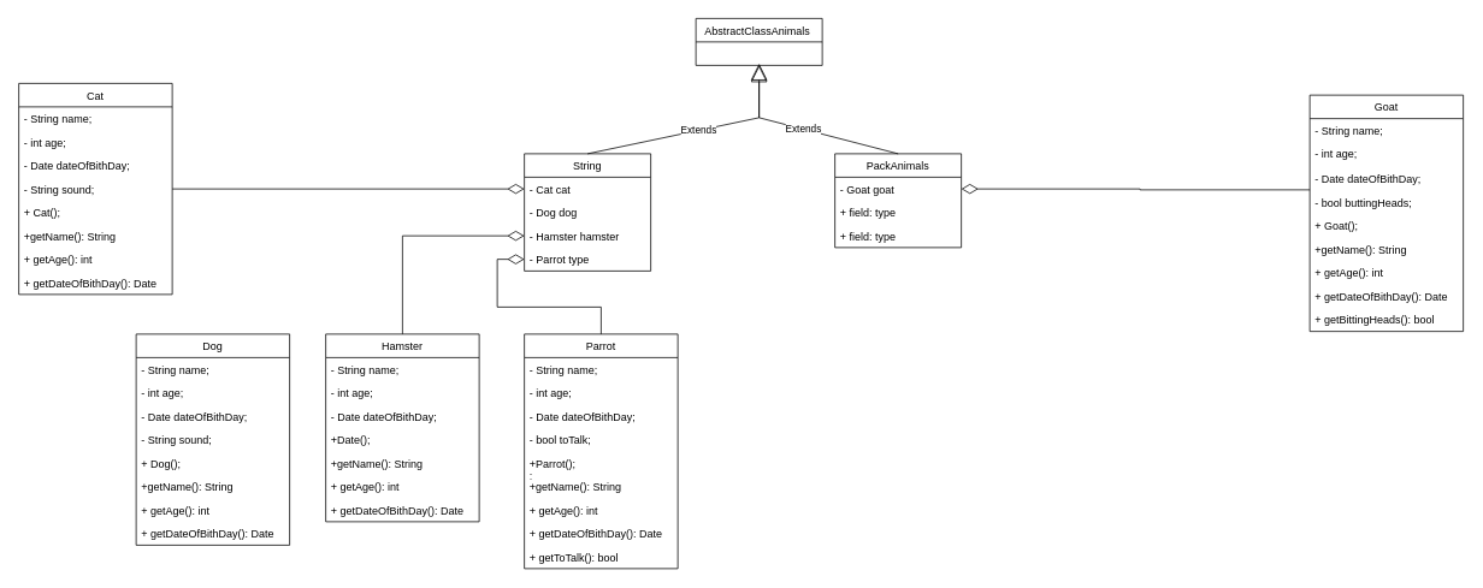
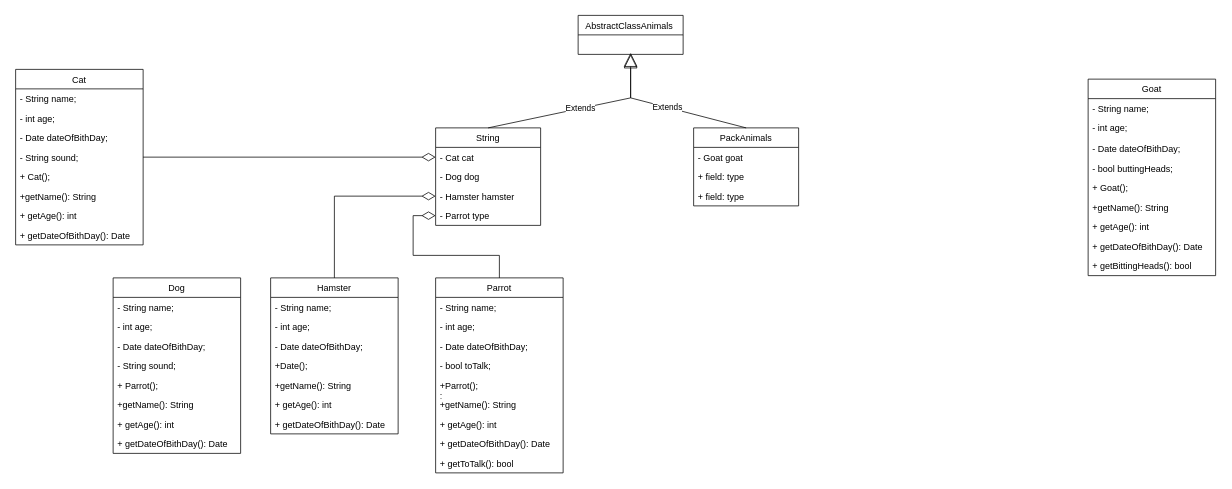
  <mxCell id="0" />
  <mxCell id="1" parent="0" />
  <mxCell id="2" value="AbstractClassAnimals " style="swimlane;fontStyle=0;childLayout=stackLayout;horizontal=1;startSize=26;fillColor=none;horizontalStack=0;resizeParent=1;resizeParentMax=0;resizeLast=0;collapsible=1;marginBottom=0;" parent="1" vertex="1"><mxGeometry x="770" y="20" width="140" height="52" as="geometry" /></mxCell>
  <mxCell id="3" value="String" style="swimlane;fontStyle=0;childLayout=stackLayout;horizontal=1;startSize=26;fillColor=none;horizontalStack=0;resizeParent=1;resizeParentMax=0;resizeLast=0;collapsible=1;marginBottom=0;" parent="1" vertex="1"><mxGeometry x="580" y="170" width="140" height="130" as="geometry"><mxRectangle x="70" y="190" width="60" height="30" as="alternateBounds" /></mxGeometry></mxCell>
  <mxCell id="4" value="- Cat cat" style="text;strokeColor=none;fillColor=none;align=left;verticalAlign=top;spacingLeft=4;spacingRight=4;overflow=hidden;rotatable=0;points=[[0,0.5],[1,0.5]];portConstraint=eastwest;" parent="3" vertex="1"><mxGeometry y="26" width="140" height="26" as="geometry" /></mxCell>
  <mxCell id="5" value="- Dog dog" style="text;strokeColor=none;fillColor=none;align=left;verticalAlign=top;spacingLeft=4;spacingRight=4;overflow=hidden;rotatable=0;points=[[0,0.5],[1,0.5]];portConstraint=eastwest;" parent="3" vertex="1"><mxGeometry y="52" width="140" height="26" as="geometry" /></mxCell>
  <mxCell id="6" value="- Hamster hamster" style="text;strokeColor=none;fillColor=none;align=left;verticalAlign=top;spacingLeft=4;spacingRight=4;overflow=hidden;rotatable=0;points=[[0,0.5],[1,0.5]];portConstraint=eastwest;" parent="3" vertex="1"><mxGeometry y="78" width="140" height="26" as="geometry" /></mxCell>
  <mxCell id="7" value="- Parrot type" style="text;strokeColor=none;fillColor=none;align=left;verticalAlign=top;spacingLeft=4;spacingRight=4;overflow=hidden;rotatable=0;points=[[0,0.5],[1,0.5]];portConstraint=eastwest;" vertex="1" parent="3"><mxGeometry y="104" width="140" height="26" as="geometry" /></mxCell>
  <mxCell id="8" value="PackAnimals" style="swimlane;fontStyle=0;childLayout=stackLayout;horizontal=1;startSize=26;fillColor=none;horizontalStack=0;resizeParent=1;resizeParentMax=0;resizeLast=0;collapsible=1;marginBottom=0;" parent="1" vertex="1"><mxGeometry x="924" y="170" width="140" height="104" as="geometry" /></mxCell>
  <mxCell id="9" value="- Goat goat" style="text;strokeColor=none;fillColor=none;align=left;verticalAlign=top;spacingLeft=4;spacingRight=4;overflow=hidden;rotatable=0;points=[[0,0.5],[1,0.5]];portConstraint=eastwest;" parent="8" vertex="1"><mxGeometry y="26" width="140" height="26" as="geometry" /></mxCell>
  <mxCell id="10" value="+ field: type" style="text;strokeColor=none;fillColor=none;align=left;verticalAlign=top;spacingLeft=4;spacingRight=4;overflow=hidden;rotatable=0;points=[[0,0.5],[1,0.5]];portConstraint=eastwest;" parent="8" vertex="1"><mxGeometry y="52" width="140" height="26" as="geometry" /></mxCell>
  <mxCell id="11" value="+ field: type" style="text;strokeColor=none;fillColor=none;align=left;verticalAlign=top;spacingLeft=4;spacingRight=4;overflow=hidden;rotatable=0;points=[[0,0.5],[1,0.5]];portConstraint=eastwest;" parent="8" vertex="1"><mxGeometry y="78" width="140" height="26" as="geometry" /></mxCell>
  <mxCell id="12" value="Extends" style="endArrow=block;endSize=16;endFill=0;html=1;rounded=0;entryX=0.5;entryY=1;entryDx=0;entryDy=0;exitX=0.5;exitY=0;exitDx=0;exitDy=0;" parent="1" source="3" target="2" edge="1"><mxGeometry x="-0.003" width="160" relative="1" as="geometry"><mxPoint x="790" y="120" as="sourcePoint" /><mxPoint x="950" y="120" as="targetPoint" /><Array as="points"><mxPoint x="840" y="130" /></Array><mxPoint as="offset" /></mxGeometry></mxCell>
  <mxCell id="13" value="Extends" style="endArrow=block;endSize=16;endFill=0;html=1;rounded=0;exitX=0.5;exitY=0;exitDx=0;exitDy=0;" parent="1" source="8" edge="1"><mxGeometry x="-0.005" width="160" relative="1" as="geometry"><mxPoint x="660" y="140" as="sourcePoint" /><mxPoint x="840" y="70" as="targetPoint" /><Array as="points"><mxPoint x="840" y="130" /></Array><mxPoint as="offset" /></mxGeometry></mxCell>
  <mxCell id="14" style="edgeStyle=orthogonalEdgeStyle;rounded=0;orthogonalLoop=1;jettySize=auto;html=1;endArrow=diamondThin;endFill=0;endSize=16;" edge="1" parent="1" source="15" target="4"><mxGeometry relative="1" as="geometry" /></mxCell>
  <mxCell id="15" value="Cat" style="swimlane;fontStyle=0;childLayout=stackLayout;horizontal=1;startSize=26;fillColor=none;horizontalStack=0;resizeParent=1;resizeParentMax=0;resizeLast=0;collapsible=1;marginBottom=0;" vertex="1" parent="1"><mxGeometry x="20" y="92" width="170" height="234" as="geometry" /></mxCell>
  <mxCell id="16" value="- String name;" style="text;strokeColor=none;fillColor=none;align=left;verticalAlign=top;spacingLeft=4;spacingRight=4;overflow=hidden;rotatable=0;points=[[0,0.5],[1,0.5]];portConstraint=eastwest;" vertex="1" parent="15"><mxGeometry y="26" width="170" height="26" as="geometry" /></mxCell>
  <mxCell id="17" value="- int age;" style="text;strokeColor=none;fillColor=none;align=left;verticalAlign=top;spacingLeft=4;spacingRight=4;overflow=hidden;rotatable=0;points=[[0,0.5],[1,0.5]];portConstraint=eastwest;" vertex="1" parent="15"><mxGeometry y="52" width="170" height="26" as="geometry" /></mxCell>
  <mxCell id="18" value="- Date dateOfBithDay;" style="text;strokeColor=none;fillColor=none;align=left;verticalAlign=top;spacingLeft=4;spacingRight=4;overflow=hidden;rotatable=0;points=[[0,0.5],[1,0.5]];portConstraint=eastwest;" vertex="1" parent="15"><mxGeometry y="78" width="170" height="26" as="geometry" /></mxCell>
  <mxCell id="19" value="- String sound;" style="text;strokeColor=none;fillColor=none;align=left;verticalAlign=top;spacingLeft=4;spacingRight=4;overflow=hidden;rotatable=0;points=[[0,0.5],[1,0.5]];portConstraint=eastwest;" vertex="1" parent="15"><mxGeometry y="104" width="170" height="26" as="geometry" /></mxCell>
  <mxCell id="20" value="+ Cat();" style="text;strokeColor=none;fillColor=none;align=left;verticalAlign=top;spacingLeft=4;spacingRight=4;overflow=hidden;rotatable=0;points=[[0,0.5],[1,0.5]];portConstraint=eastwest;" vertex="1" parent="15"><mxGeometry y="130" width="170" height="26" as="geometry" /></mxCell>
  <mxCell id="21" value="+getName(): String " style="text;strokeColor=none;fillColor=none;align=left;verticalAlign=top;spacingLeft=4;spacingRight=4;overflow=hidden;rotatable=0;points=[[0,0.5],[1,0.5]];portConstraint=eastwest;" vertex="1" parent="15"><mxGeometry y="156" width="170" height="26" as="geometry" /></mxCell>
  <mxCell id="22" value="+ getAge(): int" style="text;strokeColor=none;fillColor=none;align=left;verticalAlign=top;spacingLeft=4;spacingRight=4;overflow=hidden;rotatable=0;points=[[0,0.5],[1,0.5]];portConstraint=eastwest;" vertex="1" parent="15"><mxGeometry y="182" width="170" height="26" as="geometry" /></mxCell>
  <mxCell id="23" value="+ getDateOfBithDay(): Date" style="text;strokeColor=none;fillColor=none;align=left;verticalAlign=top;spacingLeft=4;spacingRight=4;overflow=hidden;rotatable=0;points=[[0,0.5],[1,0.5]];portConstraint=eastwest;" vertex="1" parent="15"><mxGeometry y="208" width="170" height="26" as="geometry" /></mxCell>
  <mxCell id="24" value="Dog" style="swimlane;fontStyle=0;childLayout=stackLayout;horizontal=1;startSize=26;fillColor=none;horizontalStack=0;resizeParent=1;resizeParentMax=0;resizeLast=0;collapsible=1;marginBottom=0;" vertex="1" parent="1"><mxGeometry x="150" y="370" width="170" height="234" as="geometry" /></mxCell>
  <mxCell id="25" value="- String name;" style="text;strokeColor=none;fillColor=none;align=left;verticalAlign=top;spacingLeft=4;spacingRight=4;overflow=hidden;rotatable=0;points=[[0,0.5],[1,0.5]];portConstraint=eastwest;" vertex="1" parent="24"><mxGeometry y="26" width="170" height="26" as="geometry" /></mxCell>
  <mxCell id="26" value="- int age;" style="text;strokeColor=none;fillColor=none;align=left;verticalAlign=top;spacingLeft=4;spacingRight=4;overflow=hidden;rotatable=0;points=[[0,0.5],[1,0.5]];portConstraint=eastwest;" vertex="1" parent="24"><mxGeometry y="52" width="170" height="26" as="geometry" /></mxCell>
  <mxCell id="27" value="- Date dateOfBithDay;" style="text;strokeColor=none;fillColor=none;align=left;verticalAlign=top;spacingLeft=4;spacingRight=4;overflow=hidden;rotatable=0;points=[[0,0.5],[1,0.5]];portConstraint=eastwest;" vertex="1" parent="24"><mxGeometry y="78" width="170" height="26" as="geometry" /></mxCell>
  <mxCell id="28" value="- String sound;" style="text;strokeColor=none;fillColor=none;align=left;verticalAlign=top;spacingLeft=4;spacingRight=4;overflow=hidden;rotatable=0;points=[[0,0.5],[1,0.5]];portConstraint=eastwest;" vertex="1" parent="24"><mxGeometry y="104" width="170" height="26" as="geometry" /></mxCell>
- <mxCell id="29" value="+ Dog();" style="text;strokeColor=none;fillColor=none;align=left;verticalAlign=top;spacingLeft=4;spacingRight=4;overflow=hidden;rotatable=0;points=[[0,0.5],[1,0.5]];portConstraint=eastwest;" vertex="1" parent="24"><mxGeometry y="130" width="170" height="26" as="geometry" /></mxCell>
+ <mxCell id="29" value="+ Parrot();" style="text;strokeColor=none;fillColor=none;align=left;verticalAlign=top;spacingLeft=4;spacingRight=4;overflow=hidden;rotatable=0;points=[[0,0.5],[1,0.5]];portConstraint=eastwest;" vertex="1" parent="24"><mxGeometry y="130" width="170" height="26" as="geometry" /></mxCell>
  <mxCell id="30" value="+getName(): String " style="text;strokeColor=none;fillColor=none;align=left;verticalAlign=top;spacingLeft=4;spacingRight=4;overflow=hidden;rotatable=0;points=[[0,0.5],[1,0.5]];portConstraint=eastwest;" vertex="1" parent="24"><mxGeometry y="156" width="170" height="26" as="geometry" /></mxCell>
  <mxCell id="31" value="+ getAge(): int" style="text;strokeColor=none;fillColor=none;align=left;verticalAlign=top;spacingLeft=4;spacingRight=4;overflow=hidden;rotatable=0;points=[[0,0.5],[1,0.5]];portConstraint=eastwest;" vertex="1" parent="24"><mxGeometry y="182" width="170" height="26" as="geometry" /></mxCell>
  <mxCell id="32" value="+ getDateOfBithDay(): Date" style="text;strokeColor=none;fillColor=none;align=left;verticalAlign=top;spacingLeft=4;spacingRight=4;overflow=hidden;rotatable=0;points=[[0,0.5],[1,0.5]];portConstraint=eastwest;" vertex="1" parent="24"><mxGeometry y="208" width="170" height="26" as="geometry" /></mxCell>
  <mxCell id="33" style="edgeStyle=orthogonalEdgeStyle;rounded=0;orthogonalLoop=1;jettySize=auto;html=1;entryX=0;entryY=0.5;entryDx=0;entryDy=0;endArrow=diamondThin;endFill=0;endSize=16;" edge="1" parent="1" source="34" target="6"><mxGeometry relative="1" as="geometry" /></mxCell>
  <mxCell id="34" value="Hamster" style="swimlane;fontStyle=0;childLayout=stackLayout;horizontal=1;startSize=26;fillColor=none;horizontalStack=0;resizeParent=1;resizeParentMax=0;resizeLast=0;collapsible=1;marginBottom=0;" vertex="1" parent="1"><mxGeometry x="360" y="370" width="170" height="208" as="geometry" /></mxCell>
  <mxCell id="35" value="- String name;" style="text;strokeColor=none;fillColor=none;align=left;verticalAlign=top;spacingLeft=4;spacingRight=4;overflow=hidden;rotatable=0;points=[[0,0.5],[1,0.5]];portConstraint=eastwest;" vertex="1" parent="34"><mxGeometry y="26" width="170" height="26" as="geometry" /></mxCell>
  <mxCell id="36" value="- int age;" style="text;strokeColor=none;fillColor=none;align=left;verticalAlign=top;spacingLeft=4;spacingRight=4;overflow=hidden;rotatable=0;points=[[0,0.5],[1,0.5]];portConstraint=eastwest;" vertex="1" parent="34"><mxGeometry y="52" width="170" height="26" as="geometry" /></mxCell>
  <mxCell id="37" value="- Date dateOfBithDay;" style="text;strokeColor=none;fillColor=none;align=left;verticalAlign=top;spacingLeft=4;spacingRight=4;overflow=hidden;rotatable=0;points=[[0,0.5],[1,0.5]];portConstraint=eastwest;" vertex="1" parent="34"><mxGeometry y="78" width="170" height="26" as="geometry" /></mxCell>
  <mxCell id="38" value="+Date();" style="text;strokeColor=none;fillColor=none;align=left;verticalAlign=top;spacingLeft=4;spacingRight=4;overflow=hidden;rotatable=0;points=[[0,0.5],[1,0.5]];portConstraint=eastwest;" vertex="1" parent="34"><mxGeometry y="104" width="170" height="26" as="geometry" /></mxCell>
  <mxCell id="39" value="+getName(): String " style="text;strokeColor=none;fillColor=none;align=left;verticalAlign=top;spacingLeft=4;spacingRight=4;overflow=hidden;rotatable=0;points=[[0,0.5],[1,0.5]];portConstraint=eastwest;" vertex="1" parent="34"><mxGeometry y="130" width="170" height="26" as="geometry" /></mxCell>
  <mxCell id="40" value="+ getAge(): int" style="text;strokeColor=none;fillColor=none;align=left;verticalAlign=top;spacingLeft=4;spacingRight=4;overflow=hidden;rotatable=0;points=[[0,0.5],[1,0.5]];portConstraint=eastwest;" vertex="1" parent="34"><mxGeometry y="156" width="170" height="26" as="geometry" /></mxCell>
  <mxCell id="41" value="+ getDateOfBithDay(): Date" style="text;strokeColor=none;fillColor=none;align=left;verticalAlign=top;spacingLeft=4;spacingRight=4;overflow=hidden;rotatable=0;points=[[0,0.5],[1,0.5]];portConstraint=eastwest;" vertex="1" parent="34"><mxGeometry y="182" width="170" height="26" as="geometry" /></mxCell>
  <mxCell id="42" style="edgeStyle=orthogonalEdgeStyle;rounded=0;orthogonalLoop=1;jettySize=auto;html=1;entryX=0;entryY=0.5;entryDx=0;entryDy=0;endArrow=diamondThin;endFill=0;endSize=16;" edge="1" parent="1" source="43" target="7"><mxGeometry relative="1" as="geometry" /></mxCell>
  <mxCell id="43" value="Parrot" style="swimlane;fontStyle=0;childLayout=stackLayout;horizontal=1;startSize=26;fillColor=none;horizontalStack=0;resizeParent=1;resizeParentMax=0;resizeLast=0;collapsible=1;marginBottom=0;labelBackgroundColor=default;" vertex="1" parent="1"><mxGeometry x="580" y="370" width="170" height="260" as="geometry" /></mxCell>
  <mxCell id="44" value="- String name;" style="text;strokeColor=none;fillColor=none;align=left;verticalAlign=top;spacingLeft=4;spacingRight=4;overflow=hidden;rotatable=0;points=[[0,0.5],[1,0.5]];portConstraint=eastwest;" vertex="1" parent="43"><mxGeometry y="26" width="170" height="26" as="geometry" /></mxCell>
  <mxCell id="45" value="- int age;" style="text;strokeColor=none;fillColor=none;align=left;verticalAlign=top;spacingLeft=4;spacingRight=4;overflow=hidden;rotatable=0;points=[[0,0.5],[1,0.5]];portConstraint=eastwest;" vertex="1" parent="43"><mxGeometry y="52" width="170" height="26" as="geometry" /></mxCell>
  <mxCell id="46" value="- Date dateOfBithDay;" style="text;strokeColor=none;fillColor=none;align=left;verticalAlign=top;spacingLeft=4;spacingRight=4;overflow=hidden;rotatable=0;points=[[0,0.5],[1,0.5]];portConstraint=eastwest;" vertex="1" parent="43"><mxGeometry y="78" width="170" height="26" as="geometry" /></mxCell>
  <mxCell id="47" value="- bool toTalk;" style="text;strokeColor=none;fillColor=none;align=left;verticalAlign=top;spacingLeft=4;spacingRight=4;overflow=hidden;rotatable=0;points=[[0,0.5],[1,0.5]];portConstraint=eastwest;" vertex="1" parent="43"><mxGeometry y="104" width="170" height="26" as="geometry" /></mxCell>
  <mxCell id="48" value="+Parrot();&#10;;" style="text;strokeColor=none;fillColor=none;align=left;verticalAlign=top;spacingLeft=4;spacingRight=4;overflow=hidden;rotatable=0;points=[[0,0.5],[1,0.5]];portConstraint=eastwest;" vertex="1" parent="43"><mxGeometry y="130" width="170" height="26" as="geometry" /></mxCell>
  <mxCell id="49" value="+getName(): String " style="text;strokeColor=none;fillColor=none;align=left;verticalAlign=top;spacingLeft=4;spacingRight=4;overflow=hidden;rotatable=0;points=[[0,0.5],[1,0.5]];portConstraint=eastwest;" vertex="1" parent="43"><mxGeometry y="156" width="170" height="26" as="geometry" /></mxCell>
  <mxCell id="50" value="+ getAge(): int" style="text;strokeColor=none;fillColor=none;align=left;verticalAlign=top;spacingLeft=4;spacingRight=4;overflow=hidden;rotatable=0;points=[[0,0.5],[1,0.5]];portConstraint=eastwest;" vertex="1" parent="43"><mxGeometry y="182" width="170" height="26" as="geometry" /></mxCell>
  <mxCell id="51" value="+ getDateOfBithDay(): Date" style="text;strokeColor=none;fillColor=none;align=left;verticalAlign=top;spacingLeft=4;spacingRight=4;overflow=hidden;rotatable=0;points=[[0,0.5],[1,0.5]];portConstraint=eastwest;" vertex="1" parent="43"><mxGeometry y="208" width="170" height="26" as="geometry" /></mxCell>
  <mxCell id="52" value="+ getToTalk(): bool" style="text;strokeColor=none;fillColor=none;align=left;verticalAlign=top;spacingLeft=4;spacingRight=4;overflow=hidden;rotatable=0;points=[[0,0.5],[1,0.5]];portConstraint=eastwest;" vertex="1" parent="43"><mxGeometry y="234" width="170" height="26" as="geometry" /></mxCell>
- <mxCell id="53" style="edgeStyle=orthogonalEdgeStyle;rounded=0;orthogonalLoop=1;jettySize=auto;html=1;entryX=1;entryY=0.5;entryDx=0;entryDy=0;endArrow=diamondThin;endFill=0;endSize=16;" edge="1" parent="1" source="54" target="9"><mxGeometry relative="1" as="geometry"><Array as="points"><mxPoint x="1262" y="210" /></Array></mxGeometry></mxCell>
  <mxCell id="54" value="Goat" style="swimlane;fontStyle=0;childLayout=stackLayout;horizontal=1;startSize=26;fillColor=none;horizontalStack=0;resizeParent=1;resizeParentMax=0;resizeLast=0;collapsible=1;marginBottom=0;" vertex="1" parent="1"><mxGeometry x="1450" y="105" width="170" height="262" as="geometry" /></mxCell>
  <mxCell id="55" value="- String name;" style="text;strokeColor=none;fillColor=none;align=left;verticalAlign=top;spacingLeft=4;spacingRight=4;overflow=hidden;rotatable=0;points=[[0,0.5],[1,0.5]];portConstraint=eastwest;" vertex="1" parent="54"><mxGeometry y="26" width="170" height="26" as="geometry" /></mxCell>
  <mxCell id="56" value="- int age;" style="text;strokeColor=none;fillColor=none;align=left;verticalAlign=top;spacingLeft=4;spacingRight=4;overflow=hidden;rotatable=0;points=[[0,0.5],[1,0.5]];portConstraint=eastwest;" vertex="1" parent="54"><mxGeometry y="52" width="170" height="28" as="geometry" /></mxCell>
  <mxCell id="57" value="- Date dateOfBithDay;" style="text;strokeColor=none;fillColor=none;align=left;verticalAlign=top;spacingLeft=4;spacingRight=4;overflow=hidden;rotatable=0;points=[[0,0.5],[1,0.5]];portConstraint=eastwest;" vertex="1" parent="54"><mxGeometry y="80" width="170" height="26" as="geometry" /></mxCell>
  <mxCell id="58" value="- bool buttingHeads;" style="text;strokeColor=none;fillColor=none;align=left;verticalAlign=top;spacingLeft=4;spacingRight=4;overflow=hidden;rotatable=0;points=[[0,0.5],[1,0.5]];portConstraint=eastwest;" vertex="1" parent="54"><mxGeometry y="106" width="170" height="26" as="geometry" /></mxCell>
  <mxCell id="59" value="+ Goat();" style="text;strokeColor=none;fillColor=none;align=left;verticalAlign=top;spacingLeft=4;spacingRight=4;overflow=hidden;rotatable=0;points=[[0,0.5],[1,0.5]];portConstraint=eastwest;" vertex="1" parent="54"><mxGeometry y="132" width="170" height="26" as="geometry" /></mxCell>
  <mxCell id="60" value="+getName(): String " style="text;strokeColor=none;fillColor=none;align=left;verticalAlign=top;spacingLeft=4;spacingRight=4;overflow=hidden;rotatable=0;points=[[0,0.5],[1,0.5]];portConstraint=eastwest;" vertex="1" parent="54"><mxGeometry y="158" width="170" height="26" as="geometry" /></mxCell>
  <mxCell id="61" value="+ getAge(): int" style="text;strokeColor=none;fillColor=none;align=left;verticalAlign=top;spacingLeft=4;spacingRight=4;overflow=hidden;rotatable=0;points=[[0,0.5],[1,0.5]];portConstraint=eastwest;" vertex="1" parent="54"><mxGeometry y="184" width="170" height="26" as="geometry" /></mxCell>
  <mxCell id="62" value="+ getDateOfBithDay(): Date" style="text;strokeColor=none;fillColor=none;align=left;verticalAlign=top;spacingLeft=4;spacingRight=4;overflow=hidden;rotatable=0;points=[[0,0.5],[1,0.5]];portConstraint=eastwest;" vertex="1" parent="54"><mxGeometry y="210" width="170" height="26" as="geometry" /></mxCell>
  <mxCell id="63" value="+ getBittingHeads(): bool" style="text;strokeColor=none;fillColor=none;align=left;verticalAlign=top;spacingLeft=4;spacingRight=4;overflow=hidden;rotatable=0;points=[[0,0.5],[1,0.5]];portConstraint=eastwest;" vertex="1" parent="54"><mxGeometry y="236" width="170" height="26" as="geometry" /></mxCell>
